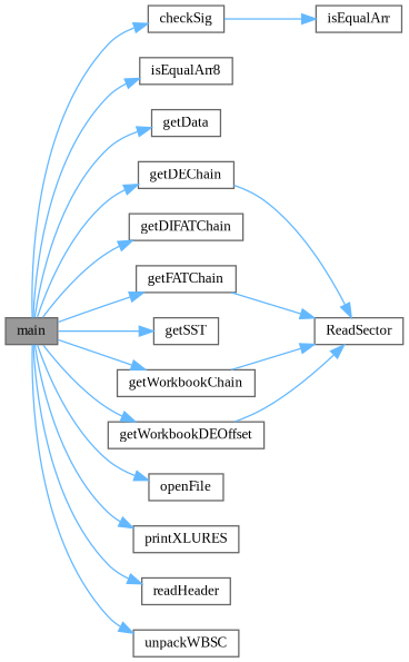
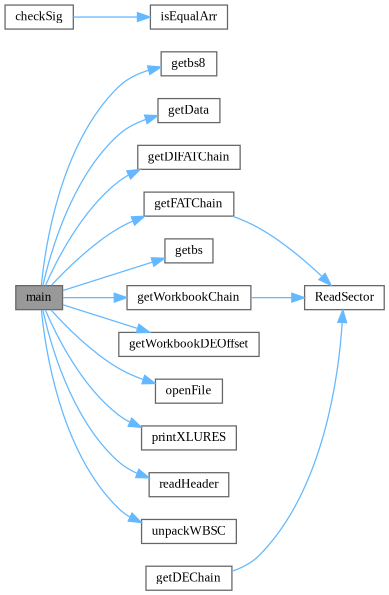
  digraph {
    fontname="Liberation Serif"
    rankdir=LR
    node [color=grey40 fillcolor=white fontname="Liberation Serif" fontsize=10 shape=box style=filled]
    edge [color=steelblue1 fontname="Liberation Serif" fontsize=10 labelfontname=Helvetica labelfontsize=10 style=solid]
    n1 [color=gray40 fillcolor=grey60 fontcolor=black height=0.2 label=main width=0.4]
    n2 [height=0.2 label=checkSig width=0.4]
-   n3 [height=0.2 label=isEqualArr8 width=0.4]
+   n3 [height=0.2 label=getbs8 width=0.4]
    n4 [height=0.2 label=getData width=0.4]
    n5 [height=0.2 label=getDEChain width=0.4]
    n6 [height=0.2 label=getDIFATChain width=0.4]
    n7 [height=0.2 label=getFATChain width=0.4]
-   n8 [height=0.2 label=getSST width=0.4]
+   n8 [height=0.2 label=getbs width=0.4]
    n9 [height=0.2 label=getWorkbookChain width=0.4]
    n10 [height=0.2 label=getWorkbookDEOffset width=0.4]
    n11 [height=0.2 label=openFile width=0.4]
    n12 [height=0.2 label=printXLURES width=0.4]
    n13 [height=0.2 label=readHeader width=0.4]
    n14 [height=0.2 label=unpackWBSC width=0.4]
    n15 [height=0.2 label=isEqualArr width=0.4]
    n16 [height=0.2 label=ReadSector width=0.4]
-   n1 -> n2
    n1 -> n3
    n1 -> n4
-   n1 -> n5
    n1 -> n6
    n1 -> n7
    n1 -> n8
    n1 -> n9
    n1 -> n10
    n1 -> n11
    n1 -> n12
    n1 -> n13
    n1 -> n14
    n2 -> n15
    n5 -> n16
    n7 -> n16
    n9 -> n16
-   n10 -> n16
  }
